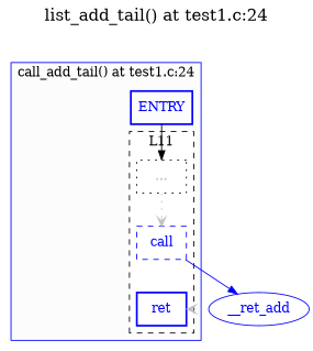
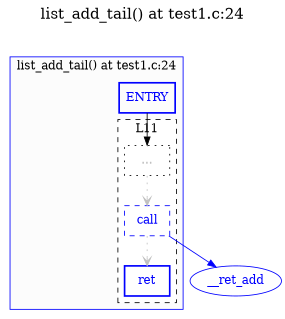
  digraph {
    label=<<FONT POINT-SIZE="18">list_add_tail() at test1.c:24</FONT>>
    labelloc=t
    node [color=blue fontcolor=blue shape=box style=bold]
    edge [color=gray]
    n1 [color=black fontcolor=gray label="..." style=dotted]
    n2 [label=call style=dashed]
    n3 [label=ret]
    n4 [label=ENTRY]
    n5 [label=__ret_add shape="" style=""]
    subgraph cluster_1 {
      bgcolor=gray99
      color=blue
-     label="call_add_tail() at test1.c:24"
+     label="list_add_tail() at test1.c:24"
      n4
      subgraph cluster_2 {
        bgcolor=white
        color=black
        label=L11
        style=dashed
        n1
        n2
        n3
      }
    }
    n1 -> n2 [arrowhead=open style=dotted]
-   n5 -> n3 [arrowhead=open style=dotted]
+   n2 -> n3 [arrowhead=open style=dotted]
    n2 -> n5 [color=blue]
    n4 -> n1 [color=black]
  }
